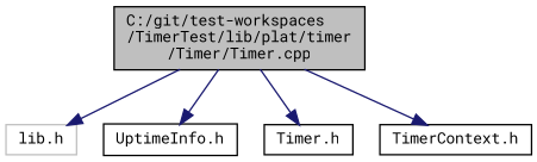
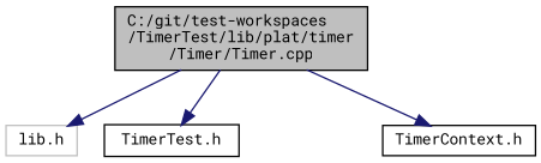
  digraph {
    fontname="Roboto Mono"
    node [color=black fillcolor=white fontname="Roboto Mono" fontsize=10 shape=record style=filled]
    edge [color=midnightblue fontname="Roboto Mono" fontsize=10 labelfontname=Helvetica labelfontsize=10 style=solid]
    n1 [fillcolor=grey75 fontcolor=black height=0.2 label="C:/git/test-workspaces\l/TimerTest/lib/plat/timer\l/Timer/Timer.cpp" width=0.4]
    n2 [color=grey75 height=0.2 label="lib.h" width=0.4]
-   n3 [height=0.2 label="UptimeInfo.h" width=0.4]
-   n4 [height=0.2 label="Timer.h" width=0.4]
+   n3 [height=0.2 label="TimerTest.h" width=0.4]
    n5 [height=0.2 label="TimerContext.h" width=0.4]
    n1 -> n2
    n1 -> n3
-   n1 -> n4
    n1 -> n5
  }
